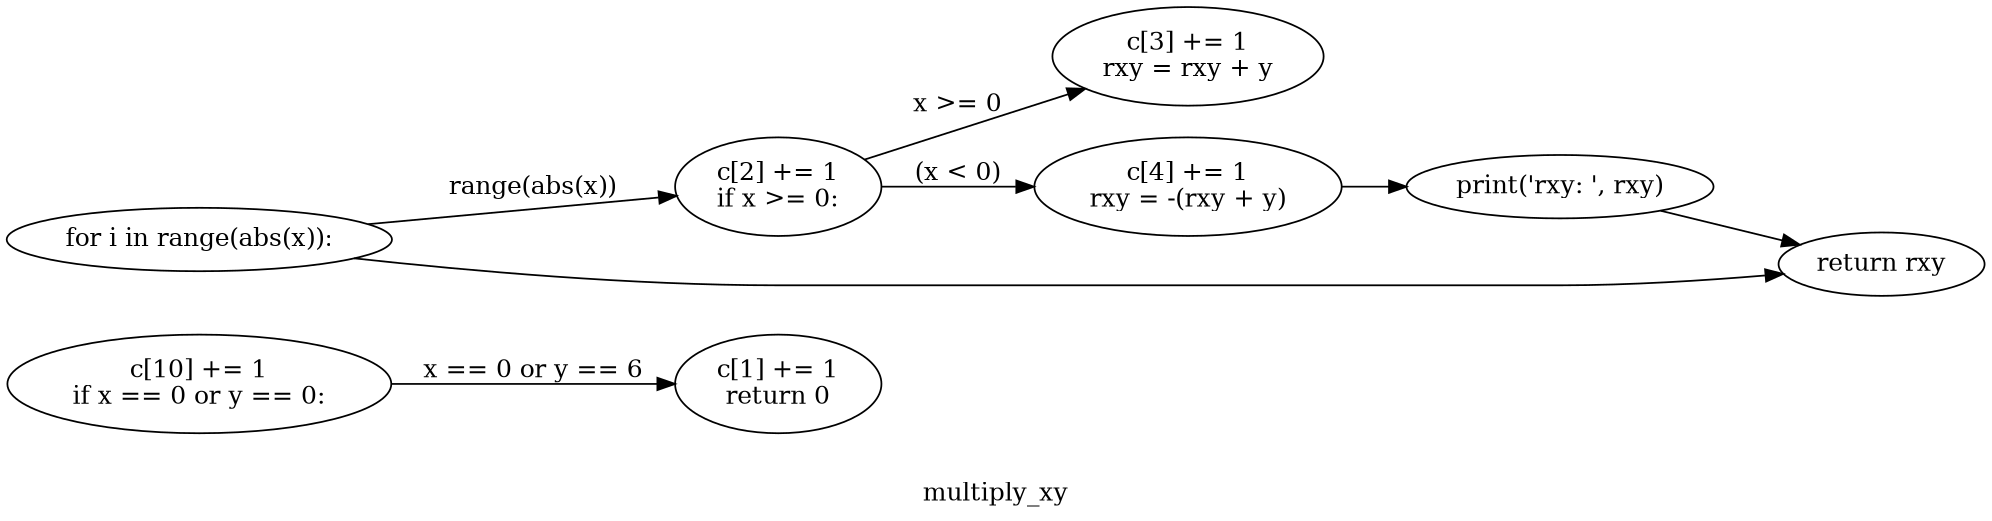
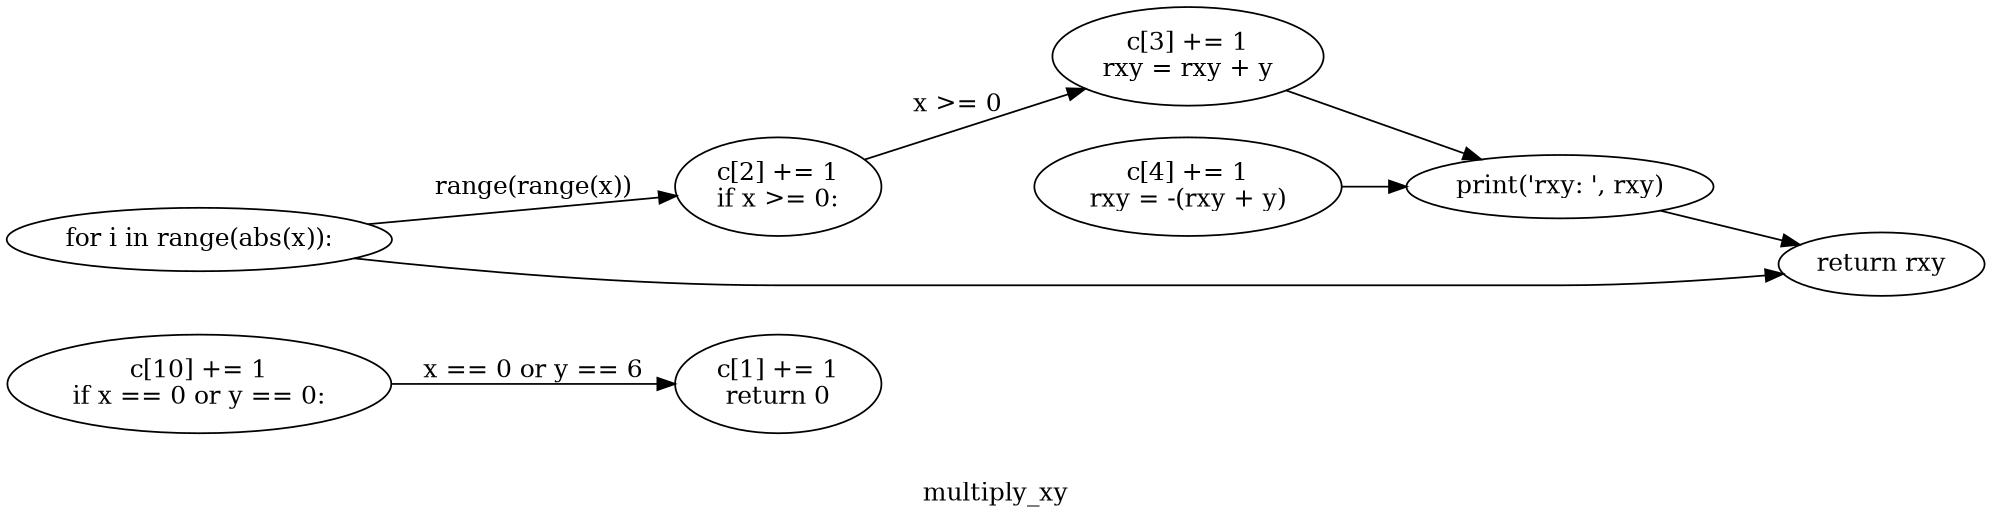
  digraph {
    label=multiply_xy
    rankdir=LR
    n1 [height=0.77585 label="c[10] += 1\nif x == 0 or y == 0:\n" width=2.4503]
    n2 [height=0.77585 label="c[1] += 1\nreturn 0\n" width=1.3602]
    n3 [height=0.5 label="for i in range(abs(x)):\n" width=2.4719]
    n4 [height=0.77585 label="c[2] += 1\nif x >= 0:\n" width=1.3602]
    n5 [height=0.5 label="return rxy\n" width=1.2937]
    n6 [height=0.77585 label="c[3] += 1\nrxy = rxy + y\n" width=1.7727]
    n7 [height=0.77585 label="c[4] += 1\nrxy = -(rxy + y)\n" width=2.0378]
    n8 [height=0.5 label="print('rxy: ', rxy)\n" width=1.9729]
    n1 -> n2 [label="x == 0 or y == 6"]
-   n3 -> n4 [label="range(abs(x))"]
+   n3 -> n4 [label="range(range(x))"]
    n3 -> n5
    n4 -> n6 [label="x >= 0"]
-   n4 -> n7 [label="(x < 0)"]
+   n6 -> n8
    n7 -> n8
    n8 -> n5
  }
